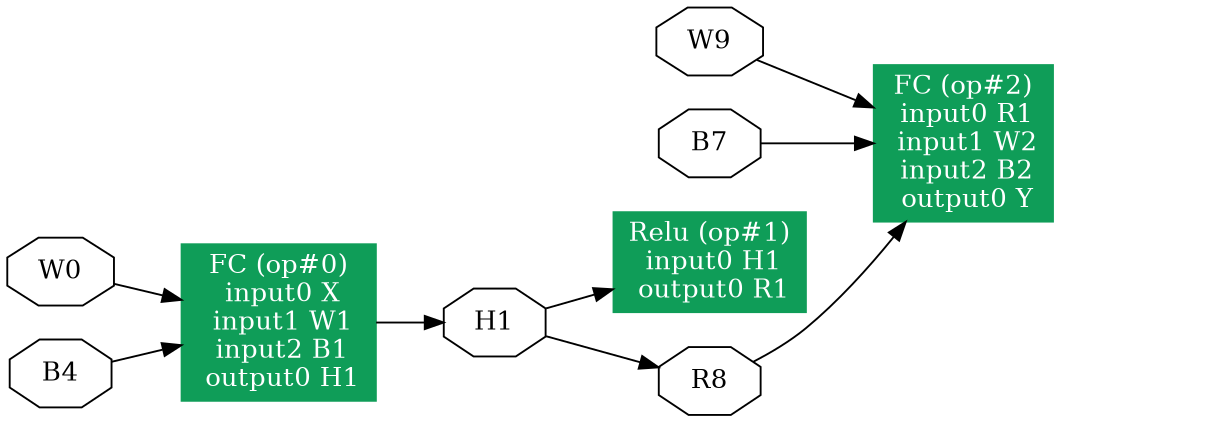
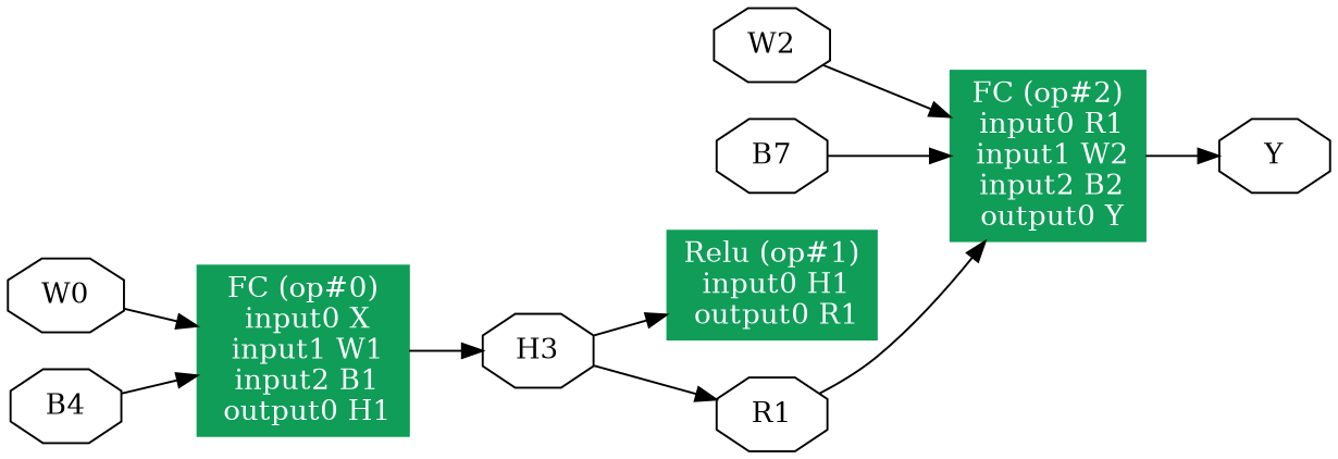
  digraph {
    rankdir=LR
    node [shape=octagon]
    "FC (op#0)\n input0 X\n input1 W1\n input2 B1\n output0 H1" [color="#0F9D58" fontcolor="#FFFFFF" height=1.1528 shape=box style=filled width=1.1528]
-   n2 [height=0.5 label=H1 width=0.75]
+   n2 [height=0.5 label=H3 width=0.75]
    "Relu (op#1)\n input0 H1\n output0 R1" [color="#0F9D58" fontcolor="#FFFFFF" height=0.73611 shape=box style=filled width=1.1667]
-   n4 [height=0.5 label=R8 width=0.75]
+   n4 [height=0.5 label=R1 width=0.75]
    n5 [height=0.5 label=W0 width=0.75]
    n6 [height=0.5 label=B4 width=0.75]
    "FC (op#2)\n input0 R1\n input1 W2\n input2 B2\n output0 Y" [color="#0F9D58" fontcolor="#FFFFFF" height=1.1528 shape=box style=filled width=1.0972]
-   n9 [height=0.5 label=W9 width=0.75]
+   n8 [height=0.5 label=Y width=0.75]
+   n9 [height=0.5 label=W2 width=0.75]
    n10 [height=0.5 label=B7 width=0.75]
    "FC (op#0)\n input0 X\n input1 W1\n input2 B1\n output0 H1" -> n2
    n2 -> "Relu (op#1)\n input0 H1\n output0 R1"
    n2 -> n4
    n4 -> "FC (op#2)\n input0 R1\n input1 W2\n input2 B2\n output0 Y"
    n5 -> "FC (op#0)\n input0 X\n input1 W1\n input2 B1\n output0 H1"
    n6 -> "FC (op#0)\n input0 X\n input1 W1\n input2 B1\n output0 H1"
+   "FC (op#2)\n input0 R1\n input1 W2\n input2 B2\n output0 Y" -> n8
    n9 -> "FC (op#2)\n input0 R1\n input1 W2\n input2 B2\n output0 Y"
    n10 -> "FC (op#2)\n input0 R1\n input1 W2\n input2 B2\n output0 Y"
  }
